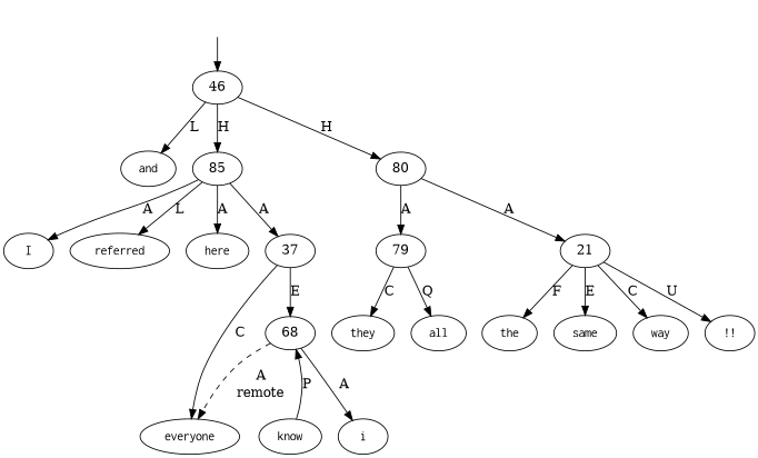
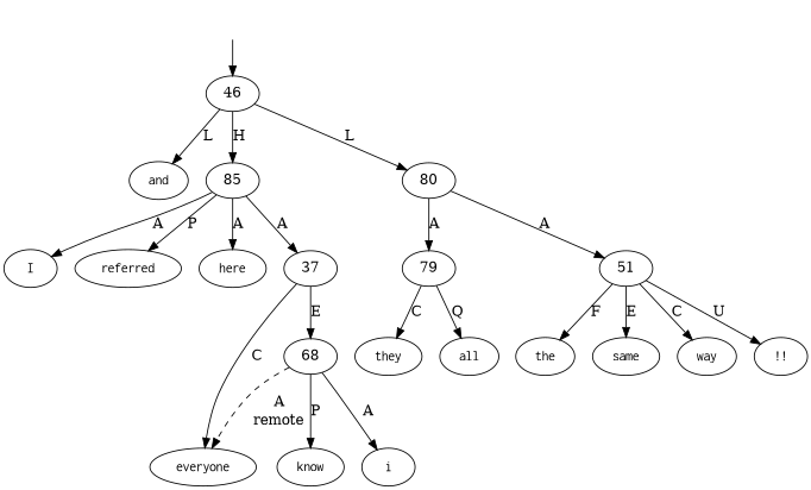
  digraph {
    node [shape=oval]
    top [style=invis shape=""]
    n2 [label=46 shape=""]
    n3 [label=<<table align="center" border="0" cellspacing="0"><tr><td colspan="2"><font face="Courier">and</font></td></tr></table>>]
    n4 [label=85 shape=""]
    n5 [label=80 shape=""]
    n6 [label=<<table align="center" border="0" cellspacing="0"><tr><td colspan="2"><font face="Courier">I</font></td></tr></table>>]
    n7 [label=<<table align="center" border="0" cellspacing="0"><tr><td colspan="2"><font face="Courier">referred</font></td></tr></table>>]
    n8 [label=<<table align="center" border="0" cellspacing="0"><tr><td colspan="2"><font face="Courier">here</font></td></tr></table>>]
    n9 [label=37 shape=""]
    n10 [label=79 shape=""]
-   21 [shape=""]
+   21 [label=51 shape=""]
    n12 [label=<<table align="center" border="0" cellspacing="0"><tr><td colspan="2"><font face="Courier">everyone</font></td></tr></table>>]
    n13 [label=<<table align="center" border="0" cellspacing="0"><tr><td colspan="2"><font face="Courier">i</font></td></tr></table>>]
    n14 [label=<<table align="center" border="0" cellspacing="0"><tr><td colspan="2"><font face="Courier">know</font></td></tr></table>>]
    n15 [label=<<table align="center" border="0" cellspacing="0"><tr><td colspan="2"><font face="Courier">they</font></td></tr></table>>]
    n16 [label=<<table align="center" border="0" cellspacing="0"><tr><td colspan="2"><font face="Courier">all</font></td></tr></table>>]
    n17 [label=<<table align="center" border="0" cellspacing="0"><tr><td colspan="2"><font face="Courier">the</font></td></tr></table>>]
    n18 [label=<<table align="center" border="0" cellspacing="0"><tr><td colspan="2"><font face="Courier">same</font></td></tr></table>>]
    n19 [label=<<table align="center" border="0" cellspacing="0"><tr><td colspan="2"><font face="Courier">way</font></td></tr></table>>]
    n20 [label=<<table align="center" border="0" cellspacing="0"><tr><td colspan="2"><font face="Courier">!!</font></td></tr></table>>]
    n21 [label=68 shape=""]
    top -> n2
    n2 -> n3 [label=L]
    n2 -> n4 [label=H]
-   n2 -> n5 [label=H]
+   n2 -> n5 [label=L]
    n4 -> n6 [label=A]
-   n4 -> n7 [label=L]
+   n4 -> n7 [label=P]
    n4 -> n8 [label=A]
    n4 -> n9 [label=A]
    n5 -> n10 [label=A]
    n5 -> 21 [label=A]
    n9 -> n12 [label=C]
    n9 -> n21 [label=E]
    n10 -> n15 [label=C]
    n10 -> n16 [label=Q]
    21 -> n17 [label=F]
    21 -> n18 [label=E]
    21 -> n19 [label=C]
    21 -> n20 [label=U]
    n21 -> n12 [label=<<table align="center" border="0" cellspacing="0"><tr><td colspan="1">A</td></tr><tr><td>remote</td></tr></table>> style=dashed]
    n21 -> n13 [label=A]
-   n14 -> n21 [label=P]
+   n21 -> n14 [label=P]
  }
